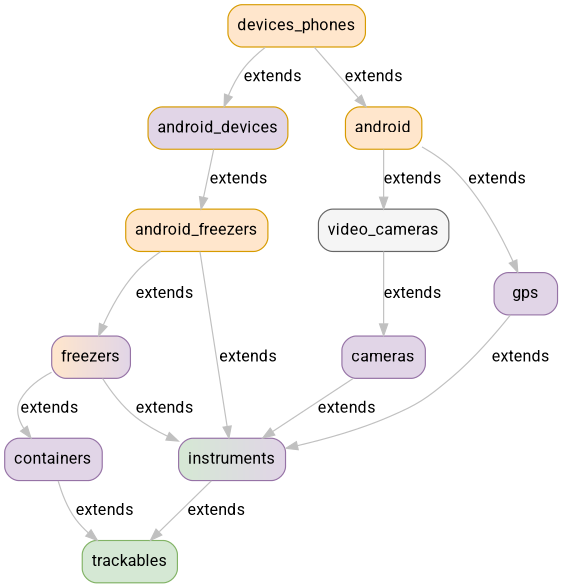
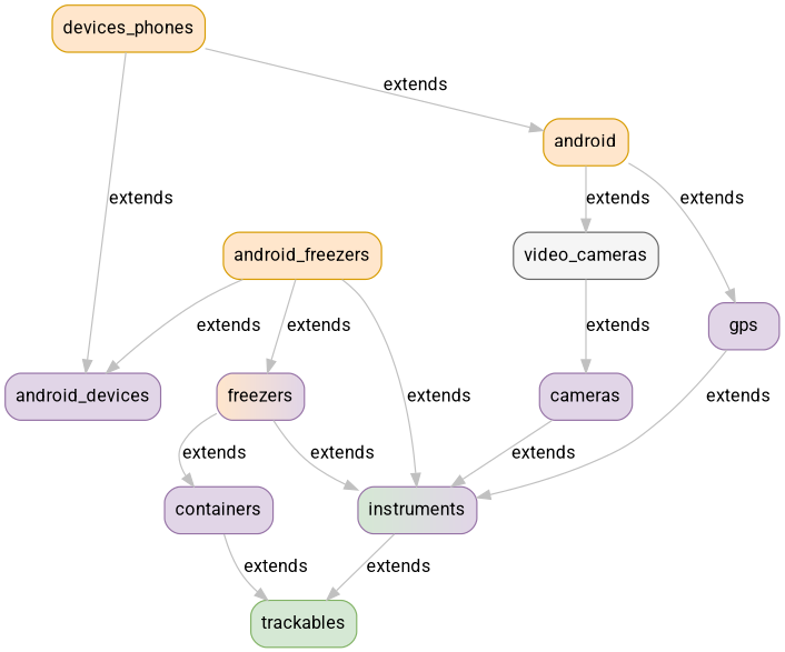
  digraph {
    bgcolor=white
    compound=true
    concentrate=true
    fontname=Roboto
    fontsize=12
    nodesep=0.6
    splines=true
    node [color="#9673A6" fillcolor="#E1D5E7" fontname=Roboto gradientangle=0 shape=box style="filled,rounded"]
    edge [color=gray fontname=Roboto]
-   n1 [color="#D79B00" label=android_devices]
+   n1 [label=android_devices]
    n2 [fillcolor="#D5E8D4:#E1D5E7" label=instruments]
    n3 [color="#82B366" fillcolor="#D5E8D4" label=trackables]
    n4 [color="#D79B00" fillcolor="#FFE6CC" label=android_freezers]
    n5 [fillcolor="#FFE6CC:#E1D5E7" label=freezers]
    n6 [label=containers]
    n7 [color="#D79B00" fillcolor="#FFE6CC" label=devices_phones]
    n8 [color="#D79B00" fillcolor="#FFE6CC" label=android]
    n9 [label=gps]
    n10 [color="#666666" fillcolor="#F5F5F5" label=video_cameras]
    n11 [label=cameras]
    n2 -> n3 [label=extends]
-   n1 -> n4 [label=extends]
+   n4 -> n1 [label=extends]
    n4 -> n2 [label=extends]
    n4 -> n5 [label=extends]
    n5 -> n2 [label=extends]
    n5 -> n6 [label=extends]
    n6 -> n3 [label=extends]
    n7 -> n1 [label=extends]
    n7 -> n8 [label=extends]
    n8 -> n9 [label=extends]
    n8 -> n10 [label=extends]
    n9 -> n2 [label=extends]
    n10 -> n11 [label=extends]
    n11 -> n2 [label=extends]
  }
